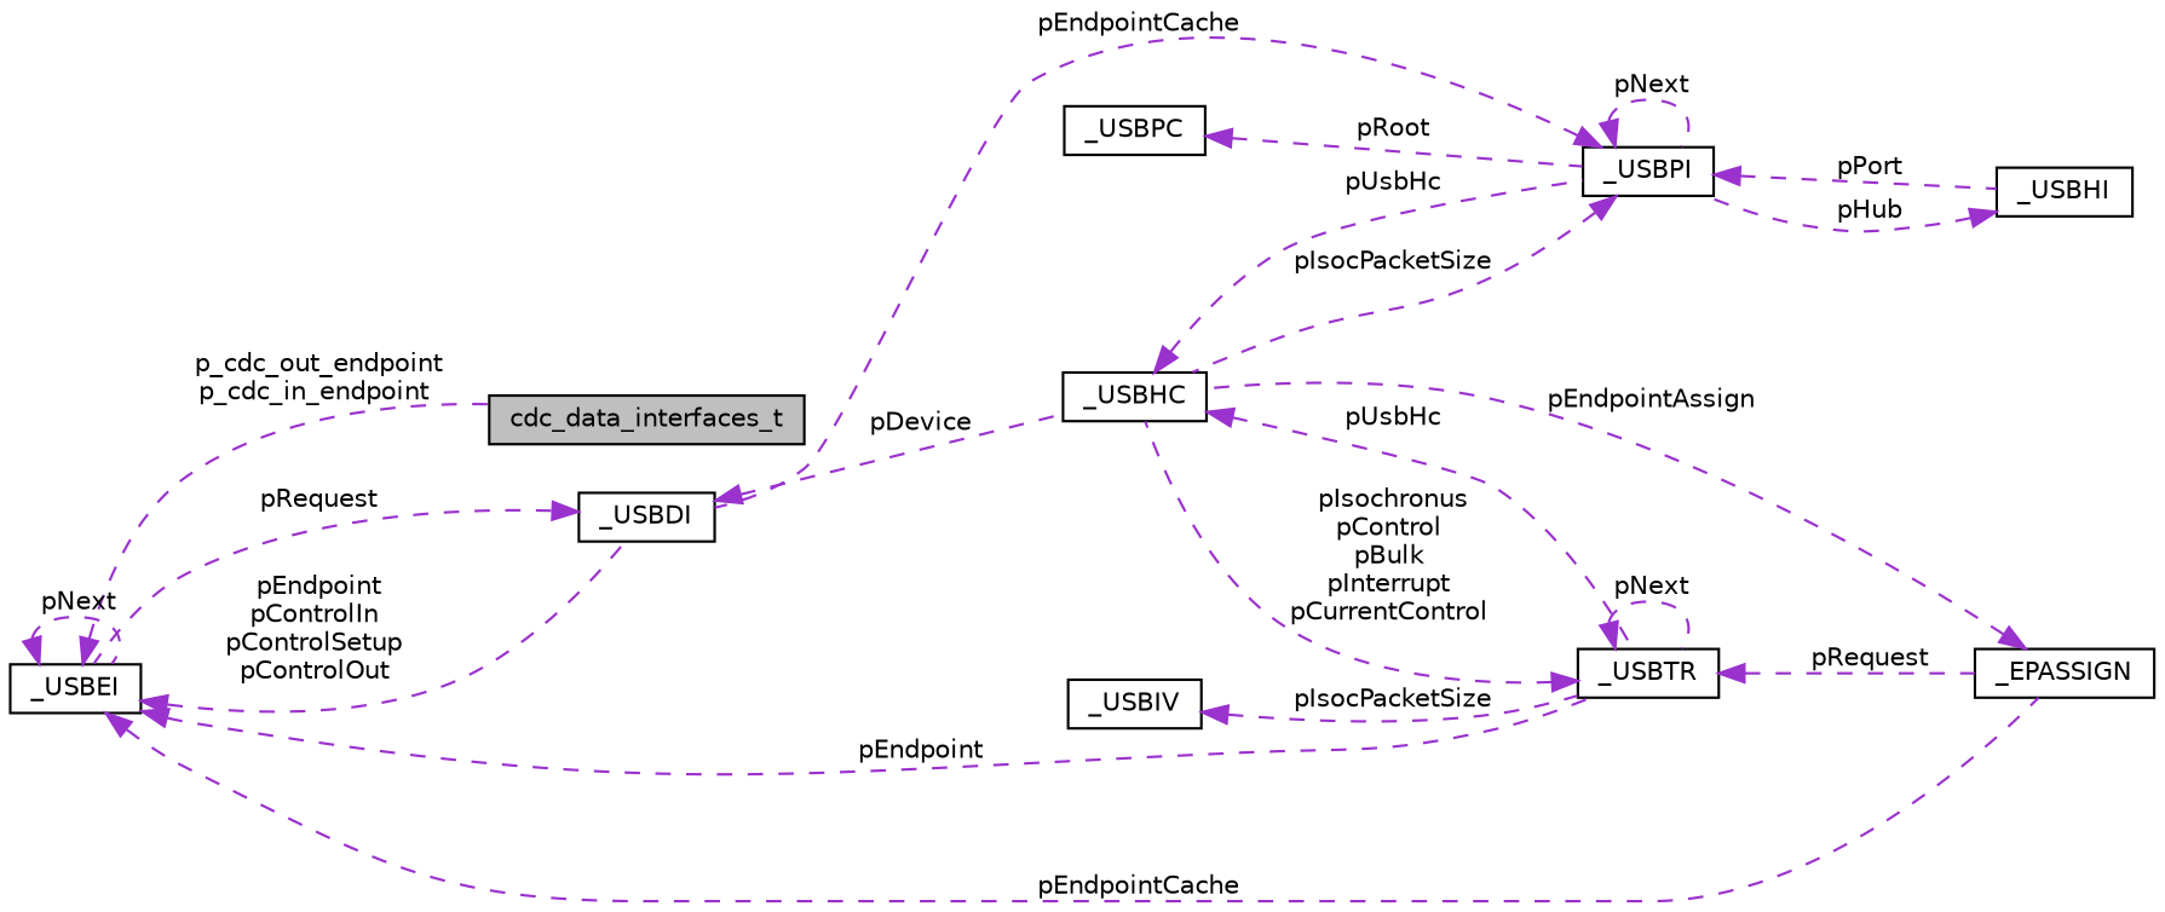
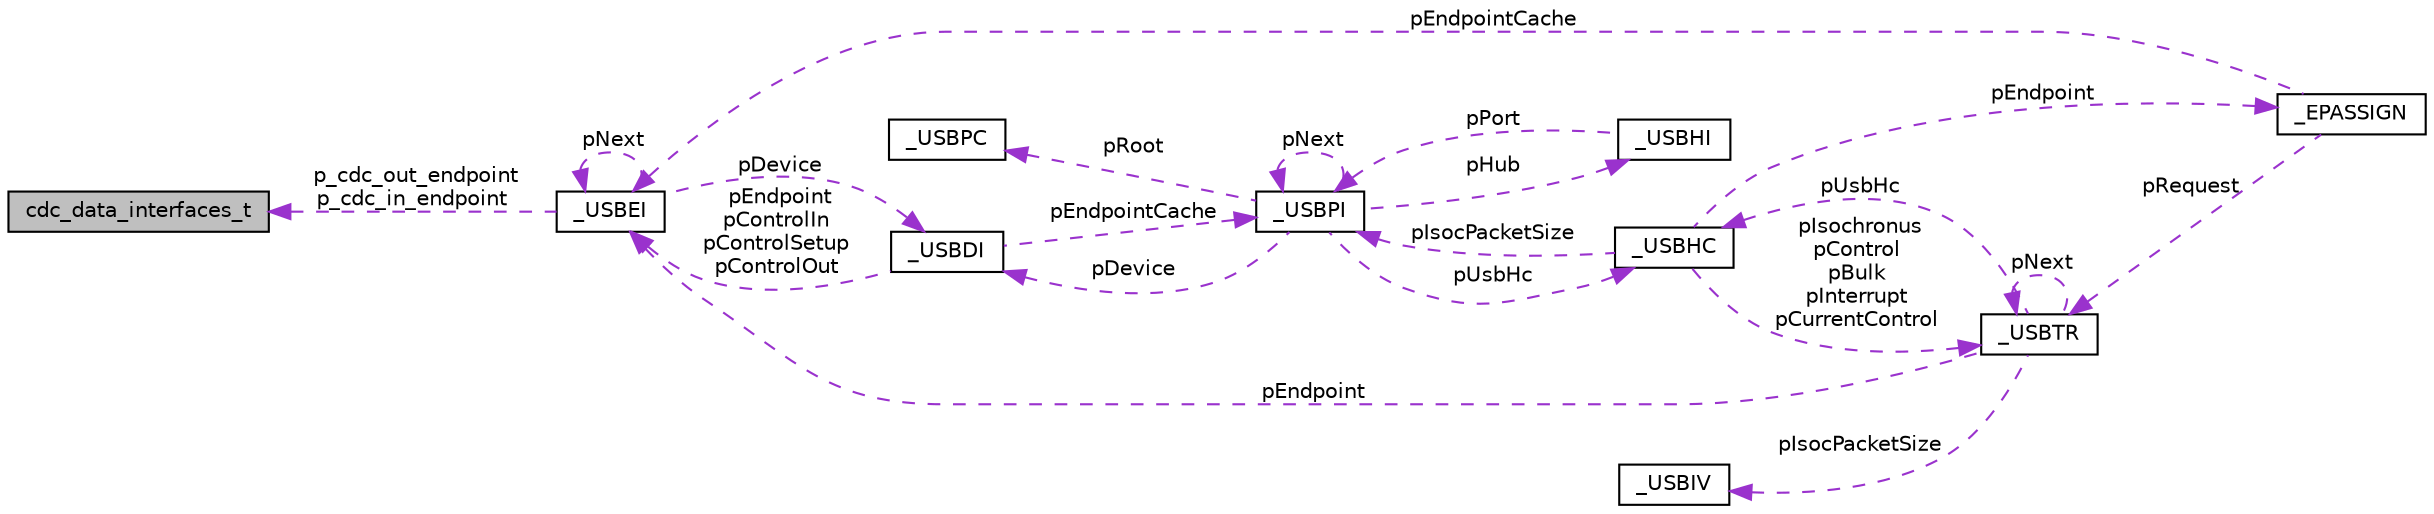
  digraph {
    rankdir=LR
    node [color=black fillcolor=white fontname=Helvetica fontsize=10 shape=record style=filled]
    edge [color=darkorchid3 dir=back fontname=Helvetica fontsize=10 labelfontname=Helvetica labelfontsize=10 style=dashed]
    n1 [fillcolor=grey75 fontcolor=black height=0.2 label=cdc_data_interfaces_t width=0.4]
    n2 [height=0.2 label=_USBEI width=0.4]
    n3 [height=0.2 label=_USBDI width=0.4]
    n4 [height=0.2 label=_EPASSIGN width=0.4]
    n5 [height=0.2 label=_USBTR width=0.4]
    n6 [height=0.2 label=_USBPI width=0.4]
    n7 [height=0.2 label=_USBHC width=0.4]
    n8 [height=0.2 label=_USBHI width=0.4]
    n9 [height=0.2 label=_USBIV width=0.4]
    n10 [height=0.2 label=_USBPC width=0.4]
-   n2 -> n1 [label=" p_cdc_out_endpoint\np_cdc_in_endpoint"]
+   n1 -> n2 [label=" p_cdc_out_endpoint\np_cdc_in_endpoint"]
    n2 -> n2 [label=" pNext"]
    n2 -> n3 [label=" pEndpoint\npControlIn\npControlSetup\npControlOut"]
    n2 -> n4 [label=" pEndpointCache"]
    n2 -> n5 [label=" pEndpoint"]
-   n3 -> n2 [label=" pRequest"]
-   n3 -> n7 [label=" pDevice"]
-   n4 -> n7 [label=" pEndpointAssign"]
+   n3 -> n2 [label=" pDevice"]
+   n3 -> n6 [label=" pDevice"]
+   n4 -> n7 [label=" pEndpoint"]
    n5 -> n4 [label=" pRequest"]
    n5 -> n5 [label=" pNext"]
    n5 -> n7 [label=" pIsochronus\npControl\npBulk\npInterrupt\npCurrentControl"]
    n6 -> n3 [label=" pEndpointCache"]
    n6 -> n6 [label=" pNext"]
    n6 -> n7 [label=" pIsocPacketSize"]
    n6 -> n8 [label=" pPort"]
    n7 -> n5 [label=" pUsbHc"]
    n7 -> n6 [label=" pUsbHc"]
    n8 -> n6 [label=" pHub"]
    n9 -> n5 [label=" pIsocPacketSize"]
    n10 -> n6 [label=" pRoot"]
  }
